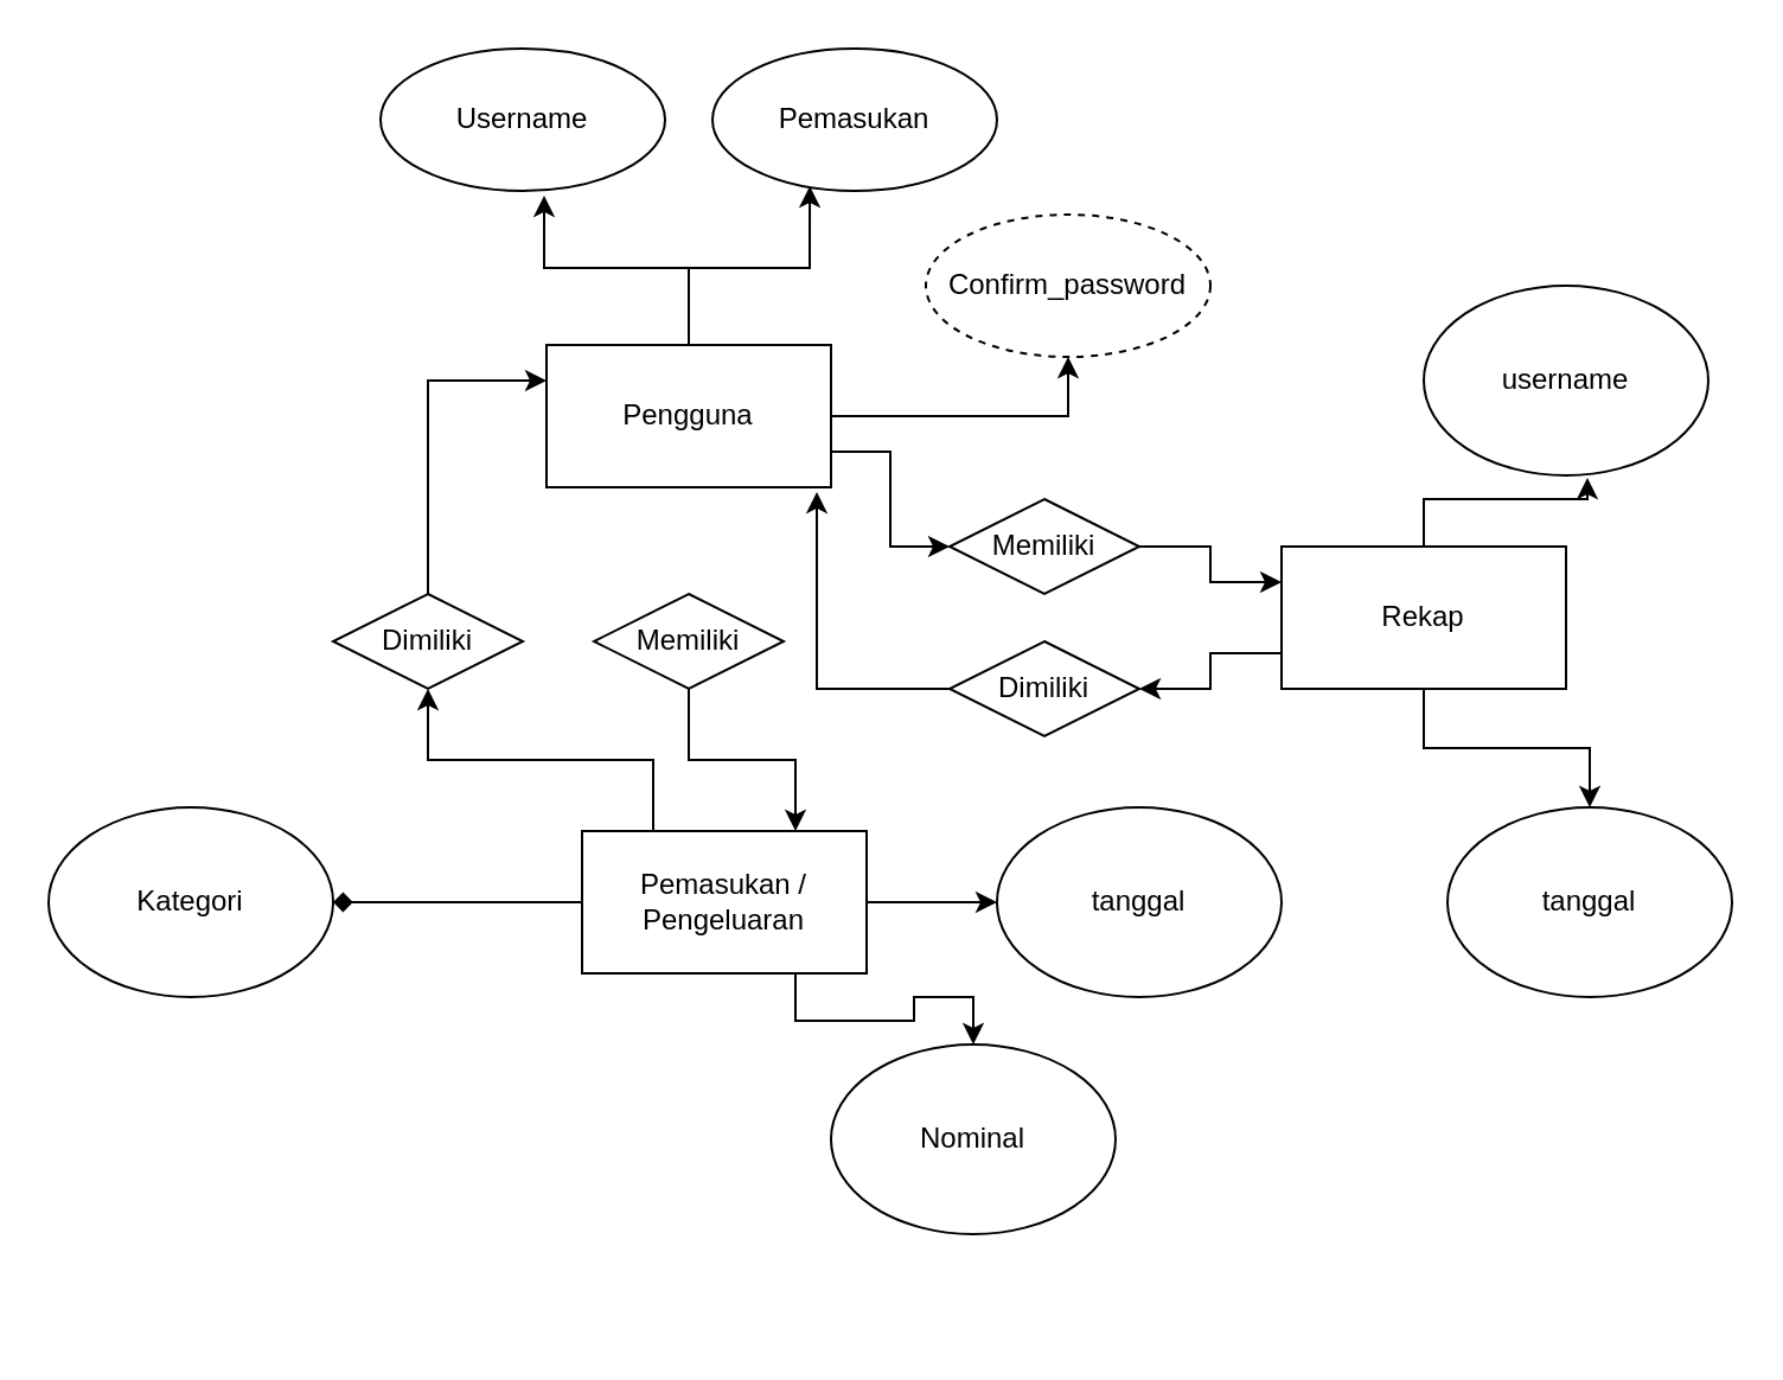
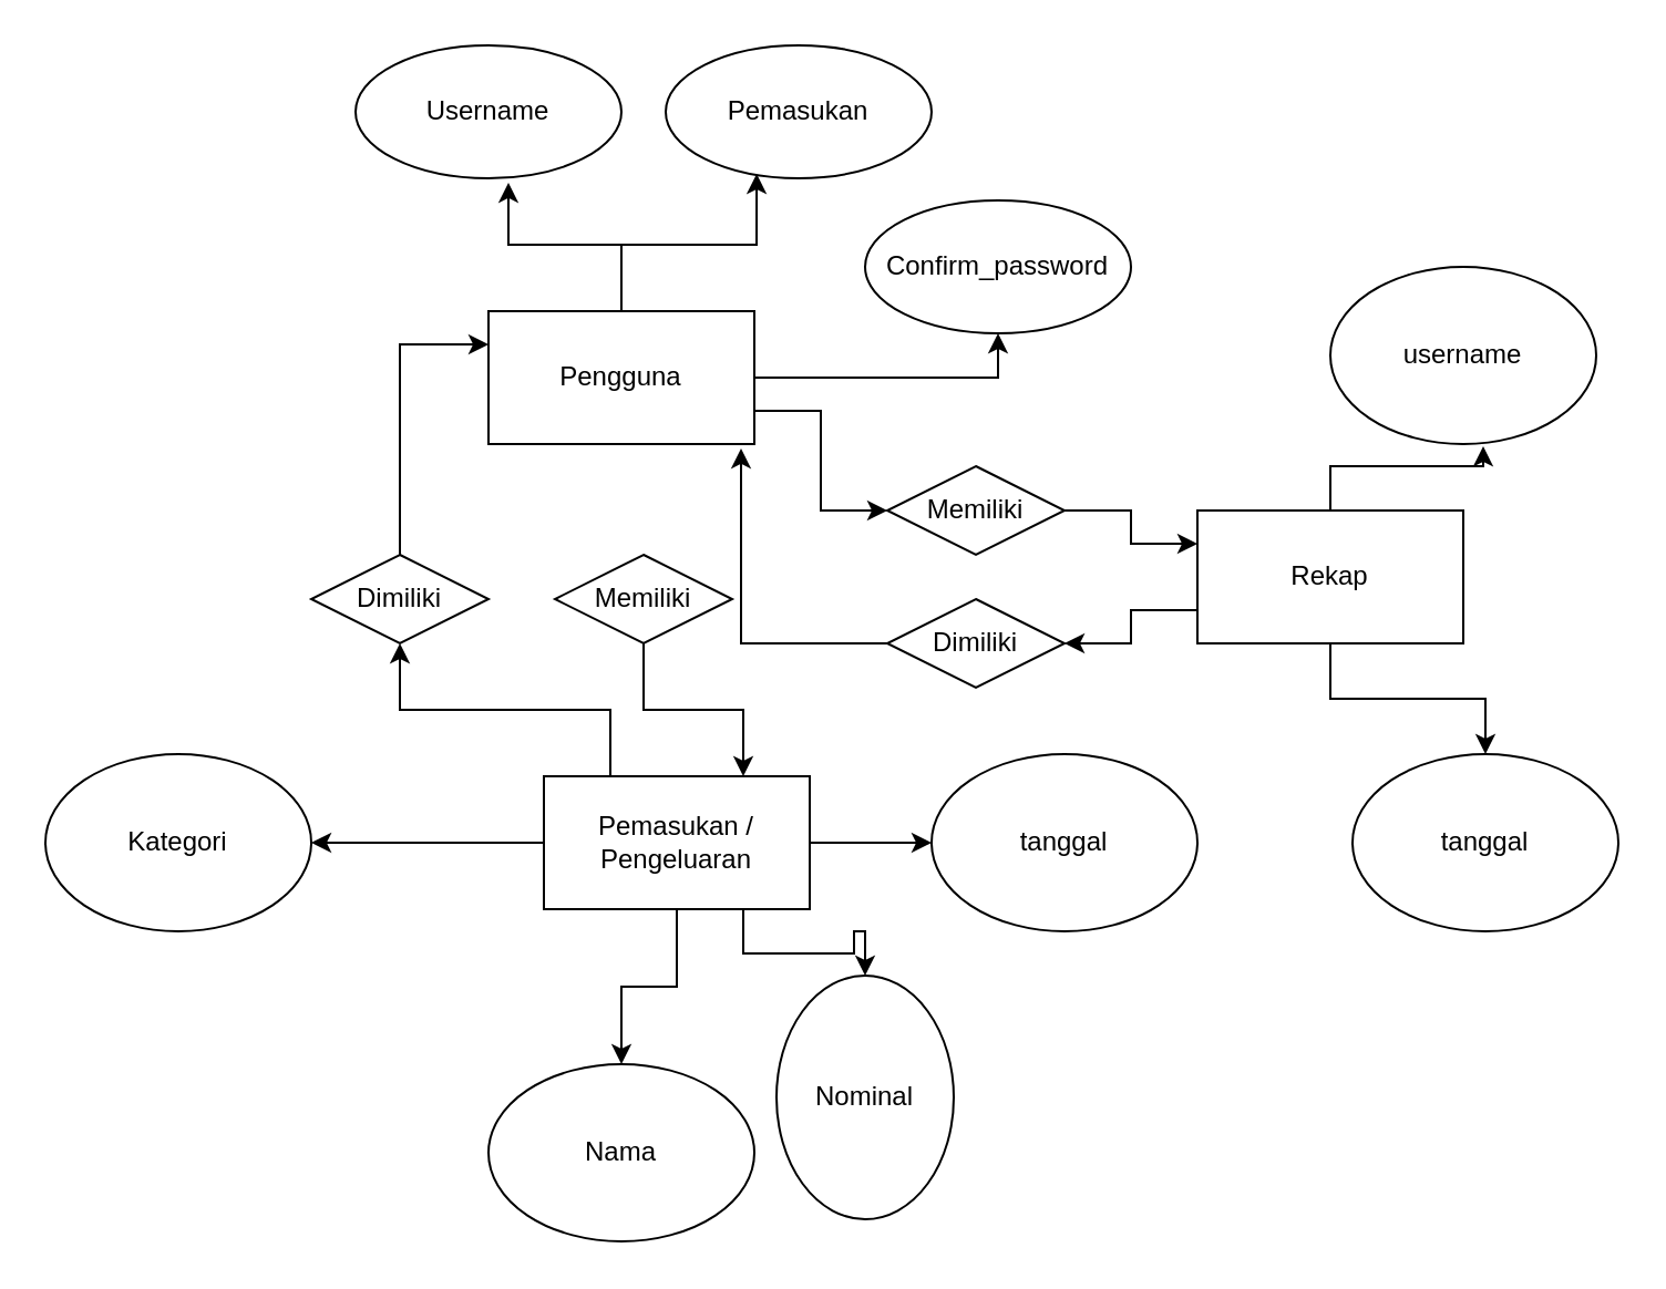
  <mxCell id="0" />
  <mxCell id="1" parent="0" />
  <mxCell id="2" style="edgeStyle=orthogonalEdgeStyle;rounded=0;orthogonalLoop=1;jettySize=auto;html=1;exitX=0.5;exitY=0;exitDx=0;exitDy=0;entryX=0.575;entryY=1.033;entryDx=0;entryDy=0;entryPerimeter=0;" edge="1" parent="1" source="6" target="7"><mxGeometry relative="1" as="geometry" /></mxCell>
  <mxCell id="3" style="edgeStyle=orthogonalEdgeStyle;rounded=0;orthogonalLoop=1;jettySize=auto;html=1;exitX=0.5;exitY=0;exitDx=0;exitDy=0;entryX=0.342;entryY=0.967;entryDx=0;entryDy=0;entryPerimeter=0;" edge="1" parent="1" source="6" target="8"><mxGeometry relative="1" as="geometry" /></mxCell>
  <mxCell id="4" style="edgeStyle=orthogonalEdgeStyle;rounded=0;orthogonalLoop=1;jettySize=auto;html=1;exitX=1;exitY=0.5;exitDx=0;exitDy=0;entryX=0.5;entryY=1;entryDx=0;entryDy=0;" edge="1" parent="1" source="6" target="9"><mxGeometry relative="1" as="geometry" /></mxCell>
  <mxCell id="5" style="edgeStyle=orthogonalEdgeStyle;rounded=0;orthogonalLoop=1;jettySize=auto;html=1;exitX=1;exitY=0.75;exitDx=0;exitDy=0;entryX=0;entryY=0.5;entryDx=0;entryDy=0;" edge="1" parent="1" source="6" target="29"><mxGeometry relative="1" as="geometry" /></mxCell>
- <mxCell id="6" value="Pengguna" style="rounded=0;whiteSpace=wrap;html=1;" vertex="1" parent="1"><mxGeometry x="230" y="145" width="120" height="60" as="geometry" /></mxCell>
+ <mxCell id="6" value="Pengguna" style="rounded=0;whiteSpace=wrap;html=1;" vertex="1" parent="1"><mxGeometry x="220" y="140" width="120" height="60" as="geometry" /></mxCell>
  <mxCell id="7" value="Username" style="ellipse;whiteSpace=wrap;html=1;" vertex="1" parent="1"><mxGeometry x="160" y="20" width="120" height="60" as="geometry" /></mxCell>
  <mxCell id="8" value="Pemasukan" style="ellipse;whiteSpace=wrap;html=1;" vertex="1" parent="1"><mxGeometry x="300" y="20" width="120" height="60" as="geometry" /></mxCell>
- <mxCell id="9" value="Confirm_password" style="ellipse;whiteSpace=wrap;html=1;dashed=1;" vertex="1" parent="1"><mxGeometry x="390" y="90" width="120" height="60" as="geometry" /></mxCell>
+ <mxCell id="9" value="Confirm_password" style="ellipse;whiteSpace=wrap;html=1;" vertex="1" parent="1"><mxGeometry x="390" y="90" width="120" height="60" as="geometry" /></mxCell>
  <mxCell id="10" value="" style="edgeStyle=orthogonalEdgeStyle;rounded=0;orthogonalLoop=1;jettySize=auto;html=1;" edge="1" parent="1" source="15" target="16"><mxGeometry relative="1" as="geometry" /></mxCell>
+ <mxCell id="11" value="" style="edgeStyle=orthogonalEdgeStyle;rounded=0;orthogonalLoop=1;jettySize=auto;html=1;" edge="1" parent="1" source="15" target="17"><mxGeometry relative="1" as="geometry" /></mxCell>
  <mxCell id="12" style="edgeStyle=orthogonalEdgeStyle;rounded=0;orthogonalLoop=1;jettySize=auto;html=1;exitX=0.75;exitY=1;exitDx=0;exitDy=0;" edge="1" parent="1" source="15" target="18"><mxGeometry relative="1" as="geometry" /></mxCell>
- <mxCell id="13" value="" style="edgeStyle=orthogonalEdgeStyle;rounded=0;orthogonalLoop=1;jettySize=auto;html=1;endArrow=diamond;" edge="1" parent="1" source="15" target="19"><mxGeometry relative="1" as="geometry" /></mxCell>
+ <mxCell id="13" value="" style="edgeStyle=orthogonalEdgeStyle;rounded=0;orthogonalLoop=1;jettySize=auto;html=1;" edge="1" parent="1" source="15" target="19"><mxGeometry relative="1" as="geometry" /></mxCell>
  <mxCell id="14" style="edgeStyle=orthogonalEdgeStyle;rounded=0;orthogonalLoop=1;jettySize=auto;html=1;exitX=0.25;exitY=0;exitDx=0;exitDy=0;entryX=0.5;entryY=1;entryDx=0;entryDy=0;" edge="1" parent="1" source="15" target="23"><mxGeometry relative="1" as="geometry" /></mxCell>
  <mxCell id="15" value="Pemasukan / Pengeluaran" style="rounded=0;whiteSpace=wrap;html=1;" vertex="1" parent="1"><mxGeometry x="245" y="350" width="120" height="60" as="geometry" /></mxCell>
  <mxCell id="16" value="tanggal" style="ellipse;whiteSpace=wrap;html=1;rounded=0;" vertex="1" parent="1"><mxGeometry x="420" y="340" width="120" height="80" as="geometry" /></mxCell>
- <mxCell id="18" value="Nominal" style="ellipse;whiteSpace=wrap;html=1;" vertex="1" parent="1"><mxGeometry x="350" y="440" width="120" height="80" as="geometry" /></mxCell>
+ <mxCell id="17" value="Nama" style="ellipse;whiteSpace=wrap;html=1;rounded=0;" vertex="1" parent="1"><mxGeometry x="220" y="480" width="120" height="80" as="geometry" /></mxCell>
+ <mxCell id="18" value="Nominal" style="ellipse;whiteSpace=wrap;html=1;" vertex="1" parent="1"><mxGeometry x="350" y="440" width="80" height="110" as="geometry" /></mxCell>
  <mxCell id="19" value="Kategori" style="ellipse;whiteSpace=wrap;html=1;rounded=0;" vertex="1" parent="1"><mxGeometry x="20" y="340" width="120" height="80" as="geometry" /></mxCell>
  <mxCell id="20" style="edgeStyle=orthogonalEdgeStyle;rounded=0;orthogonalLoop=1;jettySize=auto;html=1;exitX=0.5;exitY=1;exitDx=0;exitDy=0;entryX=0.75;entryY=0;entryDx=0;entryDy=0;" edge="1" parent="1" source="21" target="15"><mxGeometry relative="1" as="geometry" /></mxCell>
  <mxCell id="21" value="Memiliki" style="rhombus;whiteSpace=wrap;html=1;" vertex="1" parent="1"><mxGeometry x="250" y="250" width="80" height="40" as="geometry" /></mxCell>
  <mxCell id="22" style="edgeStyle=orthogonalEdgeStyle;rounded=0;orthogonalLoop=1;jettySize=auto;html=1;exitX=0.5;exitY=0;exitDx=0;exitDy=0;entryX=0;entryY=0.25;entryDx=0;entryDy=0;" edge="1" parent="1" source="23" target="6"><mxGeometry relative="1" as="geometry" /></mxCell>
  <mxCell id="23" value="Dimiliki" style="rhombus;whiteSpace=wrap;html=1;" vertex="1" parent="1"><mxGeometry x="140" y="250" width="80" height="40" as="geometry" /></mxCell>
  <mxCell id="24" style="edgeStyle=orthogonalEdgeStyle;rounded=0;orthogonalLoop=1;jettySize=auto;html=1;exitX=0;exitY=0.75;exitDx=0;exitDy=0;entryX=1;entryY=0.5;entryDx=0;entryDy=0;" edge="1" parent="1" source="27" target="31"><mxGeometry relative="1" as="geometry" /></mxCell>
  <mxCell id="25" style="edgeStyle=orthogonalEdgeStyle;rounded=0;orthogonalLoop=1;jettySize=auto;html=1;exitX=0.5;exitY=0;exitDx=0;exitDy=0;entryX=0.575;entryY=1.013;entryDx=0;entryDy=0;entryPerimeter=0;" edge="1" parent="1" source="27" target="32"><mxGeometry relative="1" as="geometry" /></mxCell>
  <mxCell id="26" style="edgeStyle=orthogonalEdgeStyle;rounded=0;orthogonalLoop=1;jettySize=auto;html=1;exitX=0.5;exitY=1;exitDx=0;exitDy=0;entryX=0.5;entryY=0;entryDx=0;entryDy=0;" edge="1" parent="1" source="27" target="33"><mxGeometry relative="1" as="geometry" /></mxCell>
  <mxCell id="27" value="Rekap" style="rounded=0;whiteSpace=wrap;html=1;" vertex="1" parent="1"><mxGeometry x="540" y="230" width="120" height="60" as="geometry" /></mxCell>
  <mxCell id="28" style="edgeStyle=orthogonalEdgeStyle;rounded=0;orthogonalLoop=1;jettySize=auto;html=1;exitX=1;exitY=0.5;exitDx=0;exitDy=0;entryX=0;entryY=0.25;entryDx=0;entryDy=0;" edge="1" parent="1" source="29" target="27"><mxGeometry relative="1" as="geometry" /></mxCell>
  <mxCell id="29" value="Memiliki" style="rhombus;whiteSpace=wrap;html=1;" vertex="1" parent="1"><mxGeometry x="400" y="210" width="80" height="40" as="geometry" /></mxCell>
  <mxCell id="30" style="edgeStyle=orthogonalEdgeStyle;rounded=0;orthogonalLoop=1;jettySize=auto;html=1;exitX=0;exitY=0.5;exitDx=0;exitDy=0;entryX=0.95;entryY=1.033;entryDx=0;entryDy=0;entryPerimeter=0;" edge="1" parent="1" source="31" target="6"><mxGeometry relative="1" as="geometry" /></mxCell>
  <mxCell id="31" value="Dimiliki" style="rhombus;whiteSpace=wrap;html=1;" vertex="1" parent="1"><mxGeometry x="400" y="270" width="80" height="40" as="geometry" /></mxCell>
  <mxCell id="32" value="username" style="ellipse;whiteSpace=wrap;html=1;rounded=0;" vertex="1" parent="1"><mxGeometry x="600" y="120" width="120" height="80" as="geometry" /></mxCell>
  <mxCell id="33" value="tanggal" style="ellipse;whiteSpace=wrap;html=1;rounded=0;" vertex="1" parent="1"><mxGeometry x="610" y="340" width="120" height="80" as="geometry" /></mxCell>
